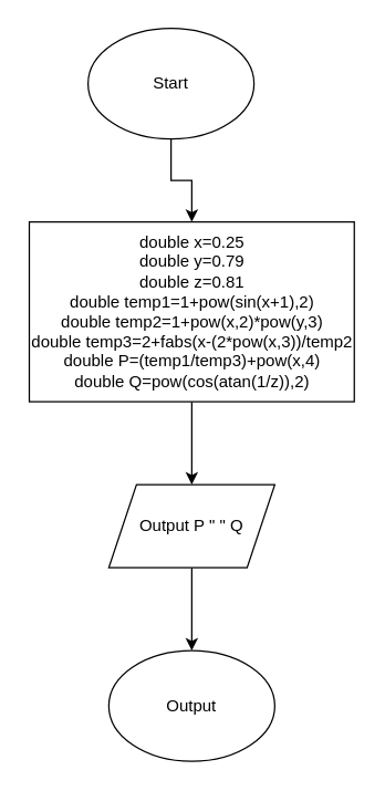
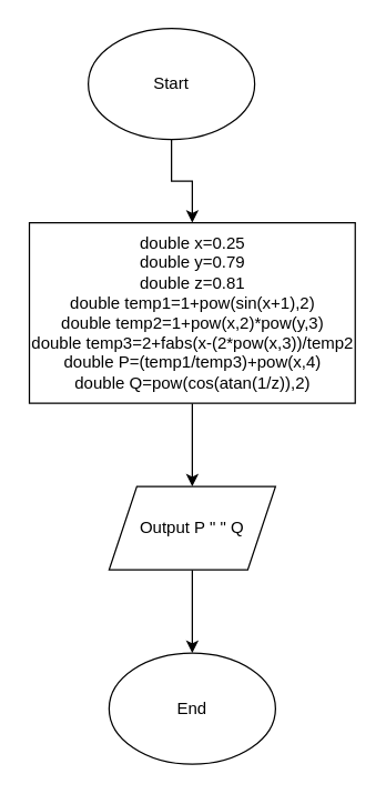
  <mxCell id="0" />
  <mxCell id="1" parent="0" />
  <mxCell id="2" value="" style="edgeStyle=orthogonalEdgeStyle;rounded=0;orthogonalLoop=1;jettySize=auto;html=1;" edge="1" parent="1" source="3" target="5"><mxGeometry relative="1" as="geometry" /></mxCell>
  <mxCell id="3" value="Start" style="ellipse;whiteSpace=wrap;html=1;" vertex="1" parent="1"><mxGeometry x="63" y="20" width="120" height="80" as="geometry" /></mxCell>
  <mxCell id="4" value="" style="edgeStyle=orthogonalEdgeStyle;rounded=0;orthogonalLoop=1;jettySize=auto;html=1;" edge="1" parent="1" source="5" target="7"><mxGeometry relative="1" as="geometry" /></mxCell>
  <mxCell id="5" value="&lt;div&gt;double x=0.25&lt;/div&gt;&lt;div&gt;double y=0.79&lt;/div&gt;&lt;div&gt;double z=0.81&lt;/div&gt;&lt;div&gt;double temp1=1+pow(sin(x+1),2)&lt;/div&gt;&lt;div&gt;double temp2=1+pow(x,2)*pow(y,3)&lt;/div&gt;&lt;div&gt;double temp3=2+fabs(x-(2*pow(x,3))/temp2&lt;/div&gt;&lt;div&gt;double P=(temp1/temp3)+pow(x,4)&lt;/div&gt;&lt;div&gt;double Q=pow(cos(atan(1/z)),2)&lt;br&gt;&lt;/div&gt;" style="rounded=0;whiteSpace=wrap;html=1;" vertex="1" parent="1"><mxGeometry x="20.5" y="160" width="235" height="130" as="geometry" /></mxCell>
  <mxCell id="6" value="" style="edgeStyle=orthogonalEdgeStyle;rounded=0;orthogonalLoop=1;jettySize=auto;html=1;" edge="1" parent="1" source="7" target="8"><mxGeometry relative="1" as="geometry" /></mxCell>
  <mxCell id="7" value="Output P &quot; &quot; Q" style="shape=parallelogram;perimeter=parallelogramPerimeter;whiteSpace=wrap;html=1;fixedSize=1;" vertex="1" parent="1"><mxGeometry x="78" y="350" width="120" height="60" as="geometry" /></mxCell>
- <mxCell id="8" value="Output" style="ellipse;whiteSpace=wrap;html=1;" vertex="1" parent="1"><mxGeometry x="78" y="470" width="120" height="80" as="geometry" /></mxCell>
+ <mxCell id="8" value="End" style="ellipse;whiteSpace=wrap;html=1;" vertex="1" parent="1"><mxGeometry x="78" y="470" width="120" height="80" as="geometry" /></mxCell>
